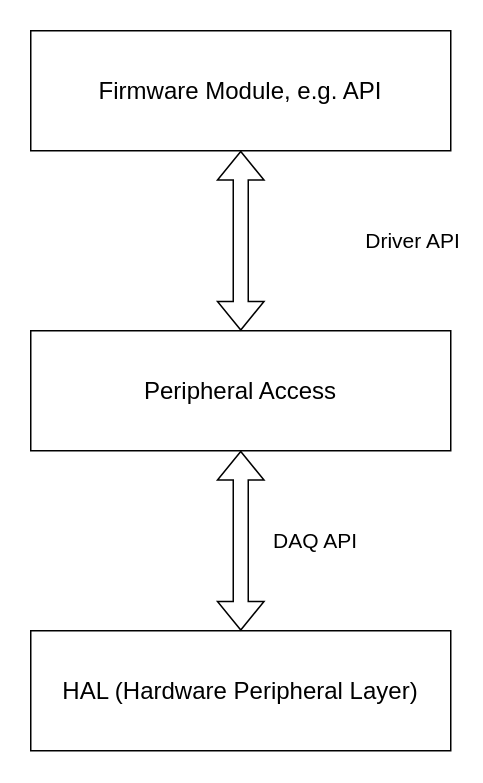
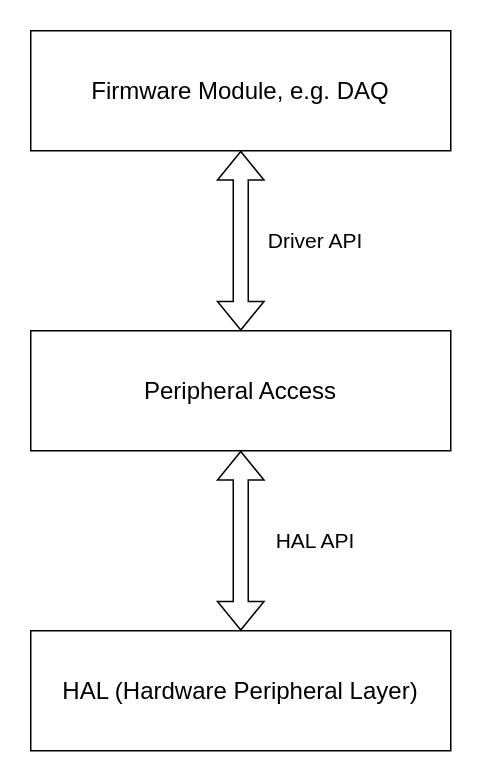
  <mxCell id="0" />
  <mxCell id="1" parent="0" />
  <mxCell id="2" value="" style="rounded=0;whiteSpace=wrap;html=1;" parent="1" vertex="1"><mxGeometry x="20" y="20" width="280" height="80" as="geometry" /></mxCell>
- <mxCell id="3" value="Firmware Module, e.g. API" style="text;html=1;strokeColor=none;fillColor=none;align=center;verticalAlign=middle;whiteSpace=wrap;rounded=0;fontSize=16;" parent="1" vertex="1"><mxGeometry x="20" y="20" width="280" height="80" as="geometry" /></mxCell>
+ <mxCell id="3" value="Firmware Module, e.g. DAQ" style="text;html=1;strokeColor=none;fillColor=none;align=center;verticalAlign=middle;whiteSpace=wrap;rounded=0;fontSize=16;" parent="1" vertex="1"><mxGeometry x="20" y="20" width="280" height="80" as="geometry" /></mxCell>
  <mxCell id="4" value="" style="rounded=0;whiteSpace=wrap;html=1;" parent="1" vertex="1"><mxGeometry x="20" y="220" width="280" height="80" as="geometry" /></mxCell>
  <mxCell id="5" value="" style="rounded=0;whiteSpace=wrap;html=1;" parent="1" vertex="1"><mxGeometry x="20" y="420" width="280" height="80" as="geometry" /></mxCell>
  <mxCell id="6" value="Peripheral Access" style="text;html=1;strokeColor=none;fillColor=none;align=center;verticalAlign=middle;whiteSpace=wrap;rounded=0;fontSize=16;" parent="1" vertex="1"><mxGeometry x="20" y="220" width="280" height="80" as="geometry" /></mxCell>
  <mxCell id="7" value="HAL (Hardware Peripheral Layer)" style="text;html=1;strokeColor=none;fillColor=none;align=center;verticalAlign=middle;whiteSpace=wrap;rounded=0;fontSize=16;" parent="1" vertex="1"><mxGeometry x="20" y="420" width="280" height="80" as="geometry" /></mxCell>
  <mxCell id="8" value="" style="shape=flexArrow;endArrow=classic;startArrow=classic;html=1;rounded=0;exitX=0.5;exitY=0;exitDx=0;exitDy=0;entryX=0.5;entryY=1;entryDx=0;entryDy=0;" parent="1" source="6" target="3" edge="1"><mxGeometry width="100" height="100" relative="1" as="geometry"><mxPoint x="310" y="330" as="sourcePoint" /><mxPoint x="400" y="160" as="targetPoint" /></mxGeometry></mxCell>
  <mxCell id="9" value="" style="shape=flexArrow;endArrow=classic;startArrow=classic;html=1;rounded=0;exitX=0.5;exitY=0;exitDx=0;exitDy=0;entryX=0.5;entryY=1;entryDx=0;entryDy=0;" parent="1" source="7" target="6" edge="1"><mxGeometry width="100" height="100" relative="1" as="geometry"><mxPoint x="300" y="300" as="sourcePoint" /><mxPoint x="400" y="200" as="targetPoint" /></mxGeometry></mxCell>
- <mxCell id="10" value="Driver API" style="text;html=1;strokeColor=none;fillColor=none;align=center;verticalAlign=middle;whiteSpace=wrap;rounded=0;fontSize=14;" parent="1" vertex="1"><mxGeometry x="235" y="140" width="80" height="40" as="geometry" /></mxCell>
- <mxCell id="11" value="DAQ API" style="text;html=1;strokeColor=none;fillColor=none;align=center;verticalAlign=middle;whiteSpace=wrap;rounded=0;fontSize=14;" parent="1" vertex="1"><mxGeometry x="180" y="340" width="60" height="40" as="geometry" /></mxCell>
+ <mxCell id="10" value="Driver API" style="text;html=1;strokeColor=none;fillColor=none;align=center;verticalAlign=middle;whiteSpace=wrap;rounded=0;fontSize=14;" parent="1" vertex="1"><mxGeometry x="170" y="140" width="80" height="40" as="geometry" /></mxCell>
+ <mxCell id="11" value="HAL API" style="text;html=1;strokeColor=none;fillColor=none;align=center;verticalAlign=middle;whiteSpace=wrap;rounded=0;fontSize=14;" parent="1" vertex="1"><mxGeometry x="180" y="340" width="60" height="40" as="geometry" /></mxCell>
